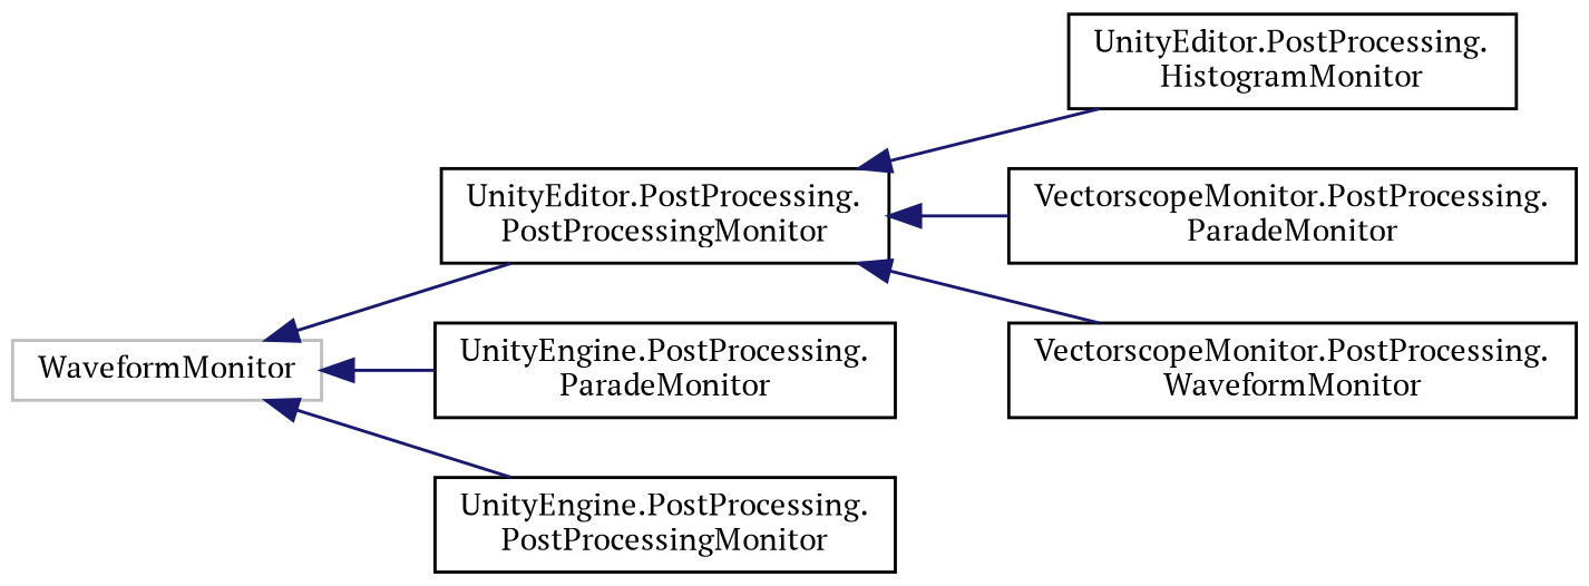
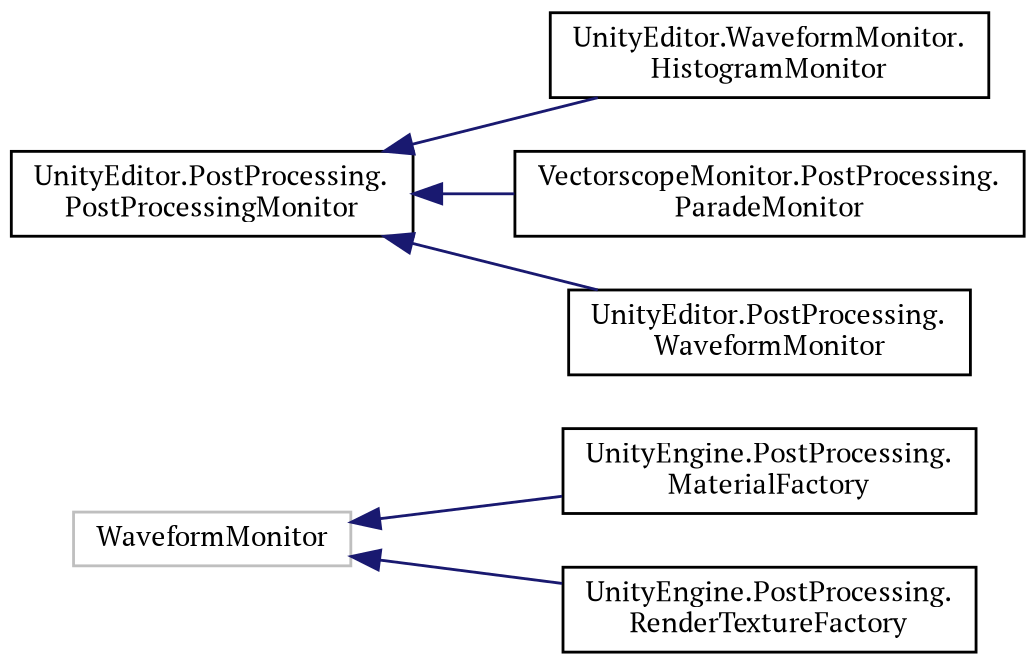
  digraph {
    fontname="PT Serif"
    rankdir=LR
    node [color=black fillcolor=white fontname="PT Serif" fontsize=10 shape=record style=filled]
    edge [color=midnightblue dir=back fontname="PT Serif" fontsize=10 labelfontname=Helvetica labelfontsize=10 style=solid]
    n1 [color=grey75 height=0.2 label=WaveformMonitor width=0.4]
    n2 [height=0.2 label="UnityEditor.PostProcessing.\lPostProcessingMonitor" width=0.4]
-   n3 [height=0.2 label="UnityEngine.PostProcessing.\lParadeMonitor" width=0.4]
-   n4 [height=0.2 label="UnityEngine.PostProcessing.\lPostProcessingMonitor" width=0.4]
-   n5 [height=0.2 label="UnityEditor.PostProcessing.\lHistogramMonitor" width=0.4]
+   n3 [height=0.2 label="UnityEngine.PostProcessing.\lMaterialFactory" width=0.4]
+   n4 [height=0.2 label="UnityEngine.PostProcessing.\lRenderTextureFactory" width=0.4]
+   n5 [height=0.2 label="UnityEditor.WaveformMonitor.\lHistogramMonitor" width=0.4]
    n6 [height=0.2 label="VectorscopeMonitor.PostProcessing.\lParadeMonitor" width=0.4]
-   n7 [height=0.2 label="VectorscopeMonitor.PostProcessing.\lWaveformMonitor" width=0.4]
-   n1 -> n2
+   n7 [height=0.2 label="UnityEditor.PostProcessing.\lWaveformMonitor" width=0.4]
    n1 -> n3
    n1 -> n4
    n2 -> n5
    n2 -> n6
    n2 -> n7
  }
